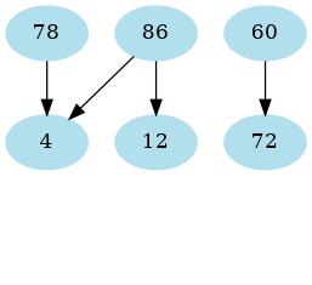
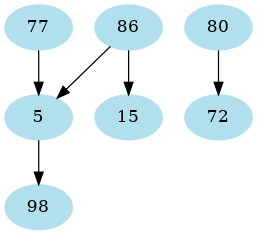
  digraph {
    node [color=lightblue2 style=filled]
    n1 [label=86]
-   4
-   15 [label=12]
-   60
+   4 [label=5]
+   15
+   60 [label=80]
    72
-   78
+   98
+   78 [label=77]
    n1 -> 4
    n1 -> 15
+   4 -> 98
    60 -> 72
    78 -> 4
  }
